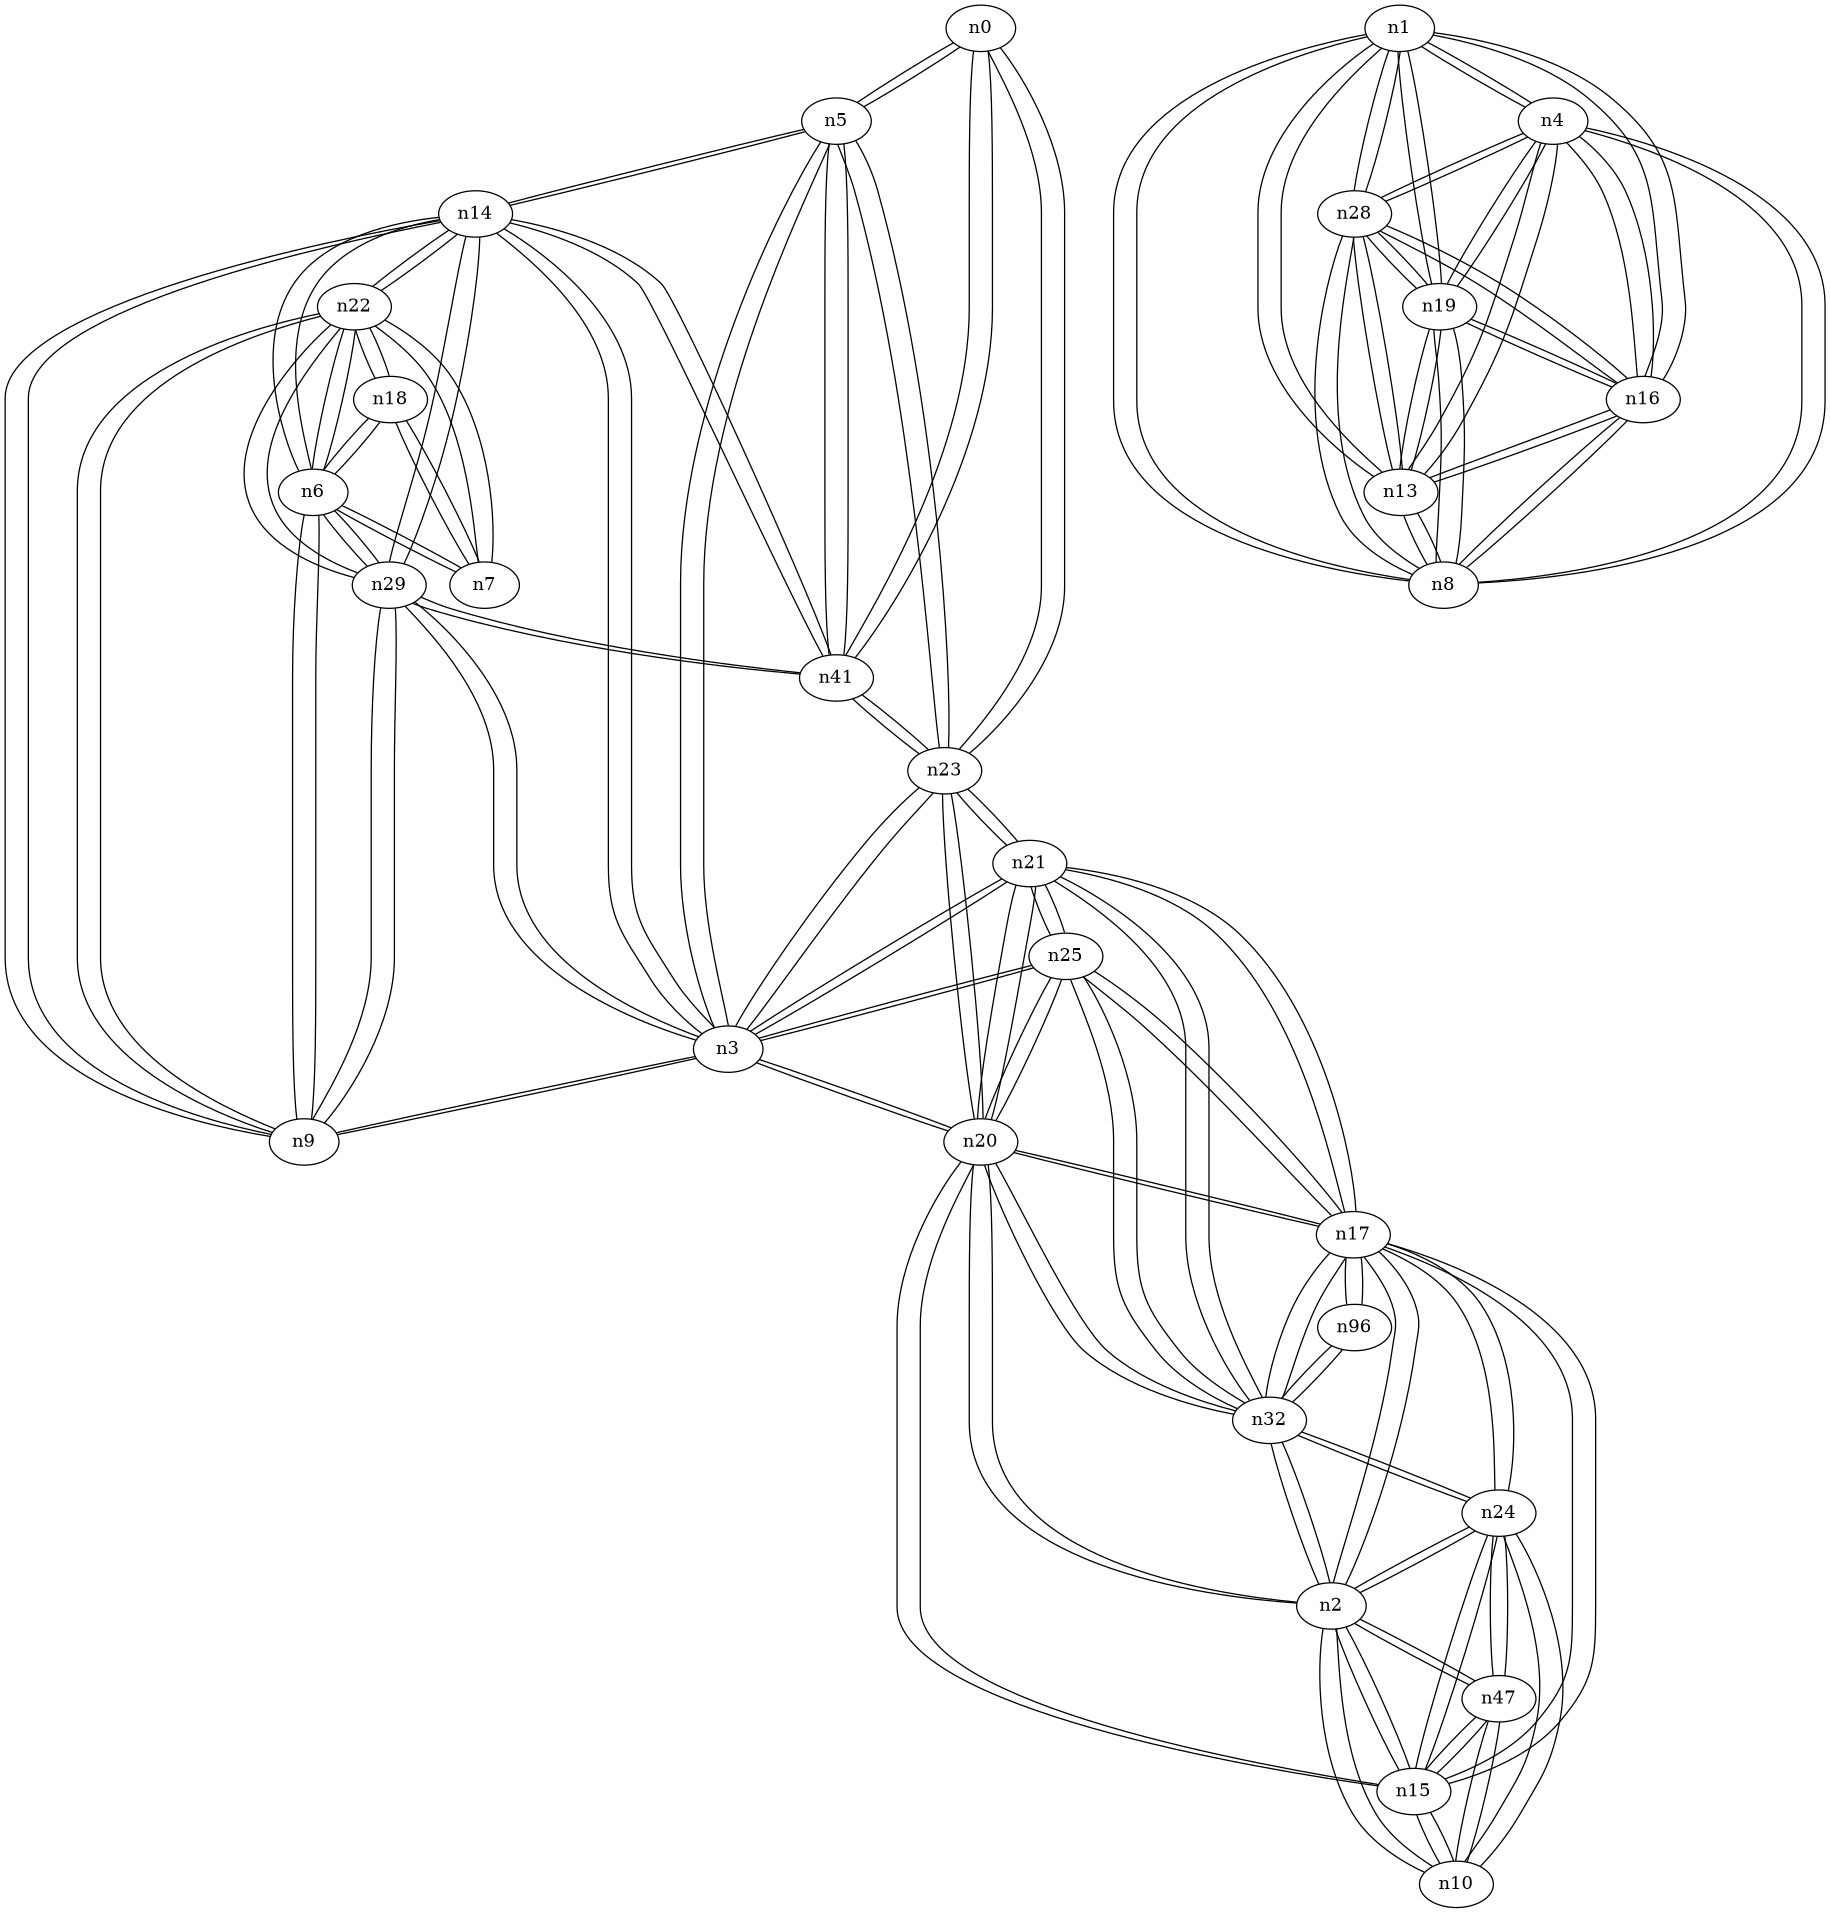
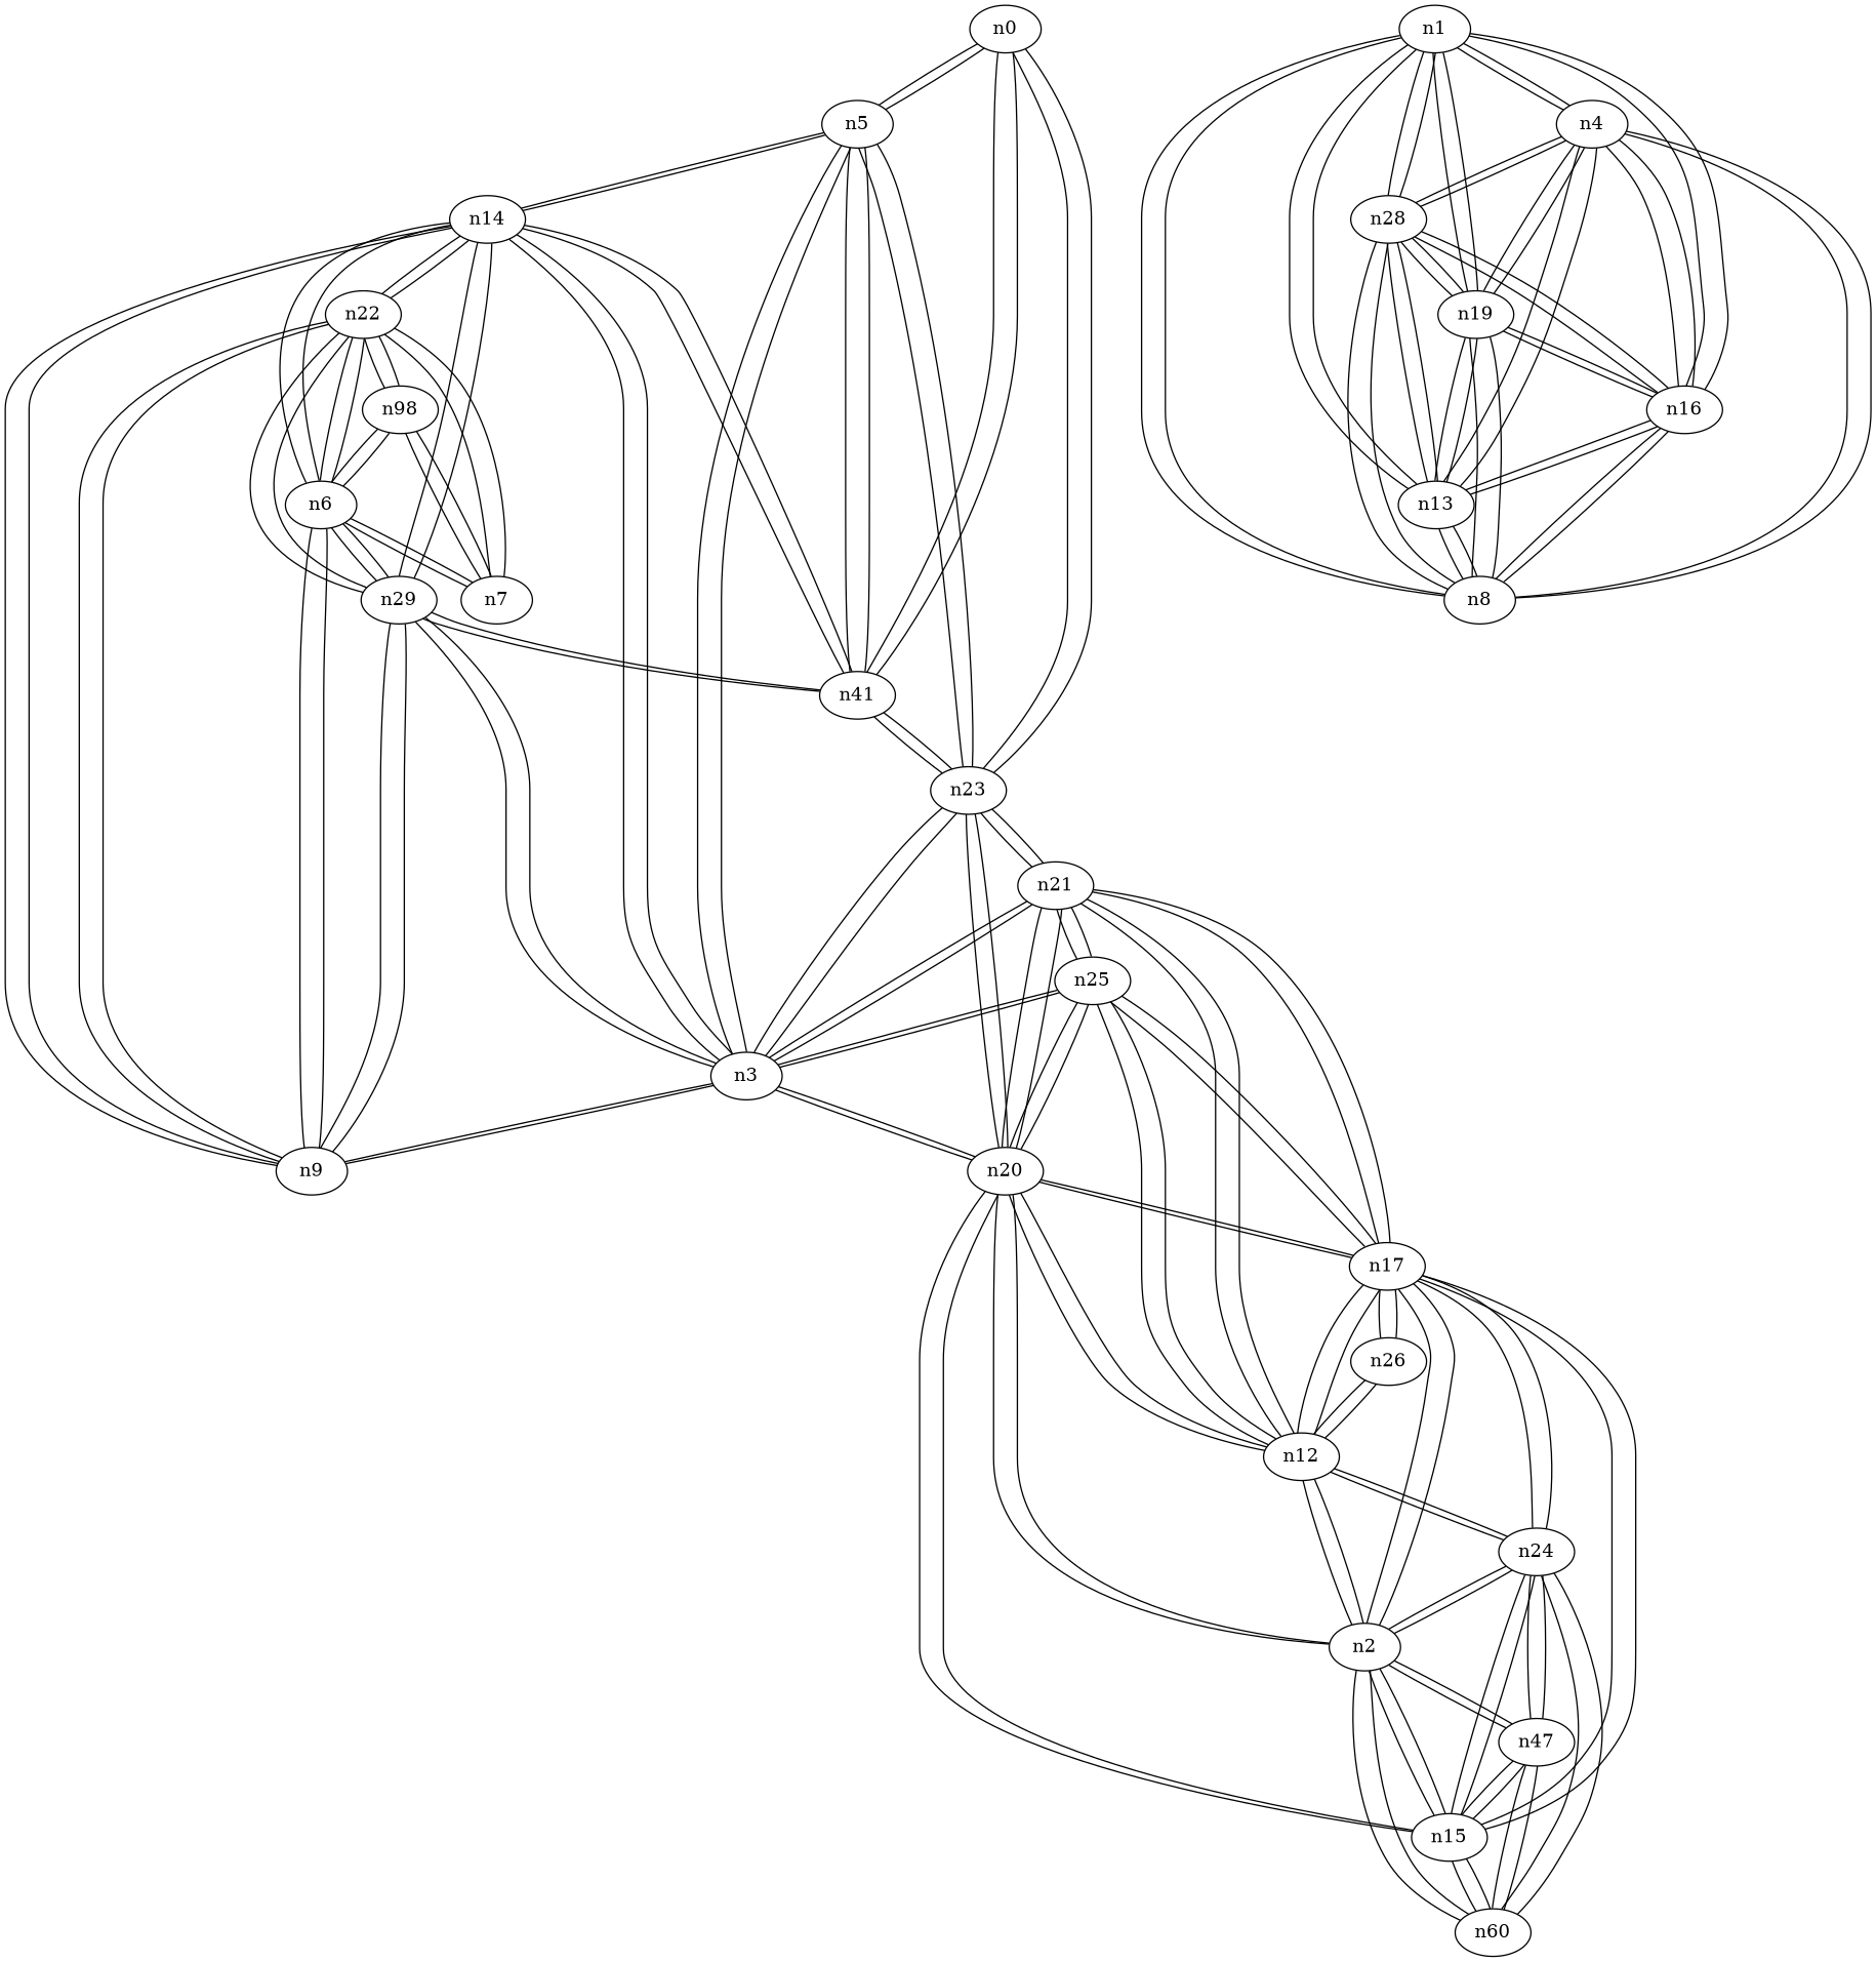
  graph {
    n0
    n5
    n11 [label=n41]
    n23
    n3
    n14
    n29
    n20
    n21
    n1
    n4
    n8
    n13
    n16
    n19
    n28
    n2
-   n10
-   n12 [label=n32]
+   n10 [label=n60]
+   n12
    n15
    n17
    n24
    n27 [label=n47]
    n25
-   n26 [label=n96]
+   n26
    n9
    n6
    n22
    n7
-   n18
+   n18 [label=n98]
    n0 -- n5
    n0 -- n11
    n0 -- n23
    n5 -- n0
    n5 -- n11
    n5 -- n23
    n5 -- n3
    n5 -- n14
    n11 -- n0
    n11 -- n5
    n11 -- n23
    n11 -- n14
    n11 -- n29
    n23 -- n0
    n23 -- n5
    n23 -- n11
    n23 -- n3
    n23 -- n20
    n23 -- n21
    n3 -- n5
    n3 -- n23
    n3 -- n14
    n3 -- n29
    n3 -- n20
    n3 -- n21
    n3 -- n25
    n3 -- n9
    n14 -- n5
    n14 -- n11
    n14 -- n3
    n14 -- n29
    n14 -- n9
    n14 -- n6
    n14 -- n22
    n29 -- n11
    n29 -- n3
    n29 -- n14
    n29 -- n9
    n29 -- n6
    n29 -- n22
    n20 -- n23
    n20 -- n3
    n20 -- n21
    n20 -- n2
    n20 -- n12
    n20 -- n15
    n20 -- n17
    n20 -- n25
    n21 -- n23
    n21 -- n3
    n21 -- n20
    n21 -- n12
    n21 -- n17
    n21 -- n25
    n1 -- n4
    n1 -- n8
    n1 -- n13
    n1 -- n16
    n1 -- n19
    n1 -- n28
    n4 -- n1
    n4 -- n8
    n4 -- n13
    n4 -- n16
    n4 -- n19
    n4 -- n28
    n8 -- n1
    n8 -- n4
    n8 -- n13
    n8 -- n16
    n8 -- n19
    n8 -- n28
    n13 -- n1
    n13 -- n4
    n13 -- n8
    n13 -- n16
    n13 -- n19
    n13 -- n28
    n16 -- n1
    n16 -- n4
    n16 -- n8
    n16 -- n13
    n16 -- n19
    n16 -- n28
    n19 -- n1
    n19 -- n4
    n19 -- n8
    n19 -- n13
    n19 -- n16
    n19 -- n28
    n28 -- n1
    n28 -- n4
    n28 -- n8
    n28 -- n13
    n28 -- n16
    n28 -- n19
    n2 -- n20
    n2 -- n10
    n2 -- n12
    n2 -- n15
    n2 -- n17
    n2 -- n24
    n2 -- n27
    n10 -- n2
    n10 -- n15
    n10 -- n24
    n10 -- n27
    n12 -- n20
    n12 -- n21
    n12 -- n2
    n12 -- n17
    n12 -- n24
    n12 -- n25
    n12 -- n26
    n15 -- n20
    n15 -- n2
    n15 -- n10
    n15 -- n17
    n15 -- n24
    n15 -- n27
    n17 -- n20
    n17 -- n21
    n17 -- n2
    n17 -- n12
    n17 -- n15
    n17 -- n24
    n17 -- n25
    n17 -- n26
    n24 -- n2
    n24 -- n10
    n24 -- n12
    n24 -- n15
    n24 -- n17
    n24 -- n27
    n27 -- n2
    n27 -- n10
    n27 -- n15
    n27 -- n24
    n25 -- n3
    n25 -- n20
    n25 -- n21
    n25 -- n12
    n25 -- n17
    n26 -- n12
    n26 -- n17
    n9 -- n3
    n9 -- n14
    n9 -- n29
    n9 -- n6
    n9 -- n22
    n6 -- n14
    n6 -- n29
    n6 -- n9
    n6 -- n22
    n6 -- n7
    n6 -- n18
    n22 -- n14
    n22 -- n29
    n22 -- n9
    n22 -- n6
    n22 -- n7
    n22 -- n18
    n7 -- n6
    n7 -- n22
    n7 -- n18
    n18 -- n6
    n18 -- n22
    n18 -- n7
  }
